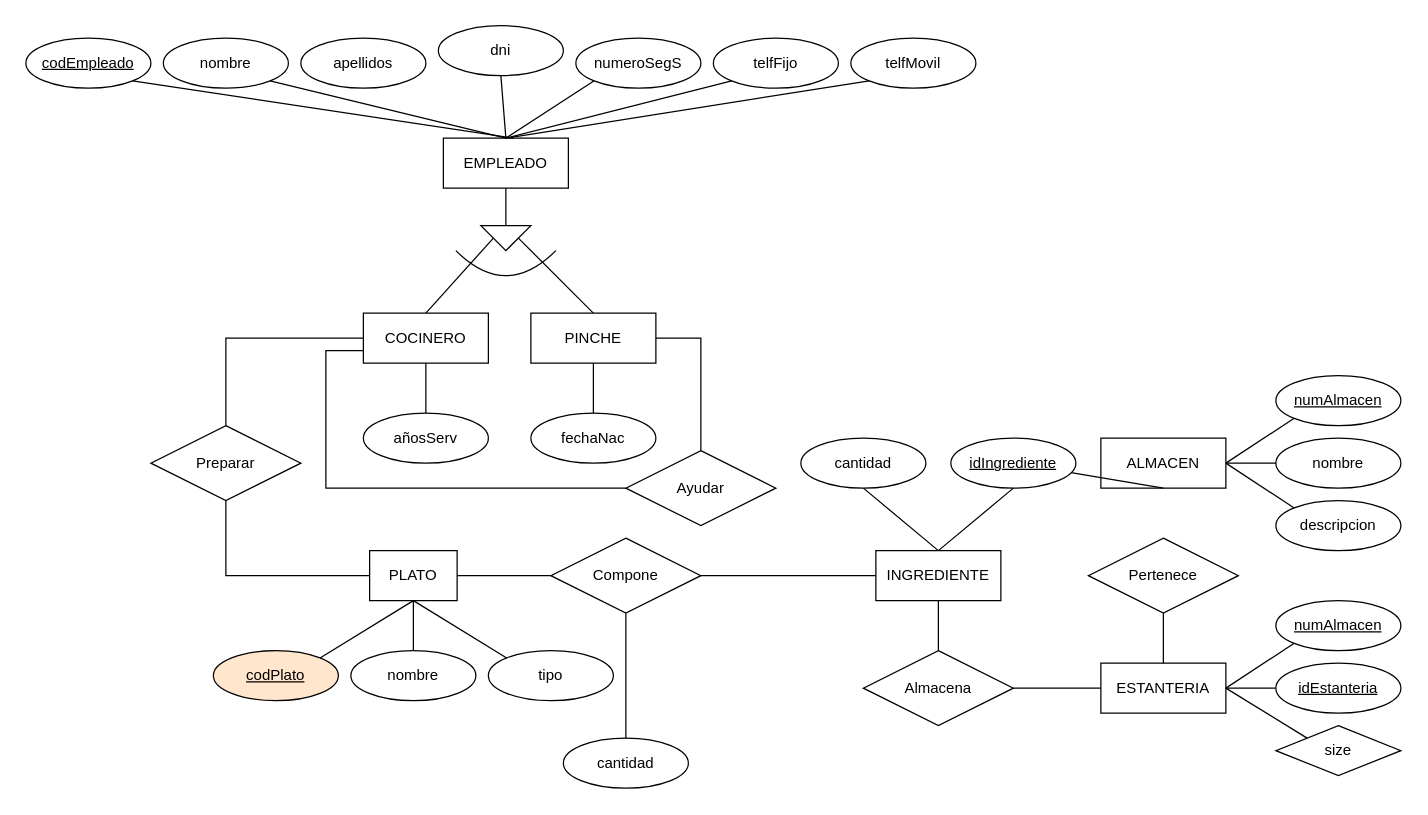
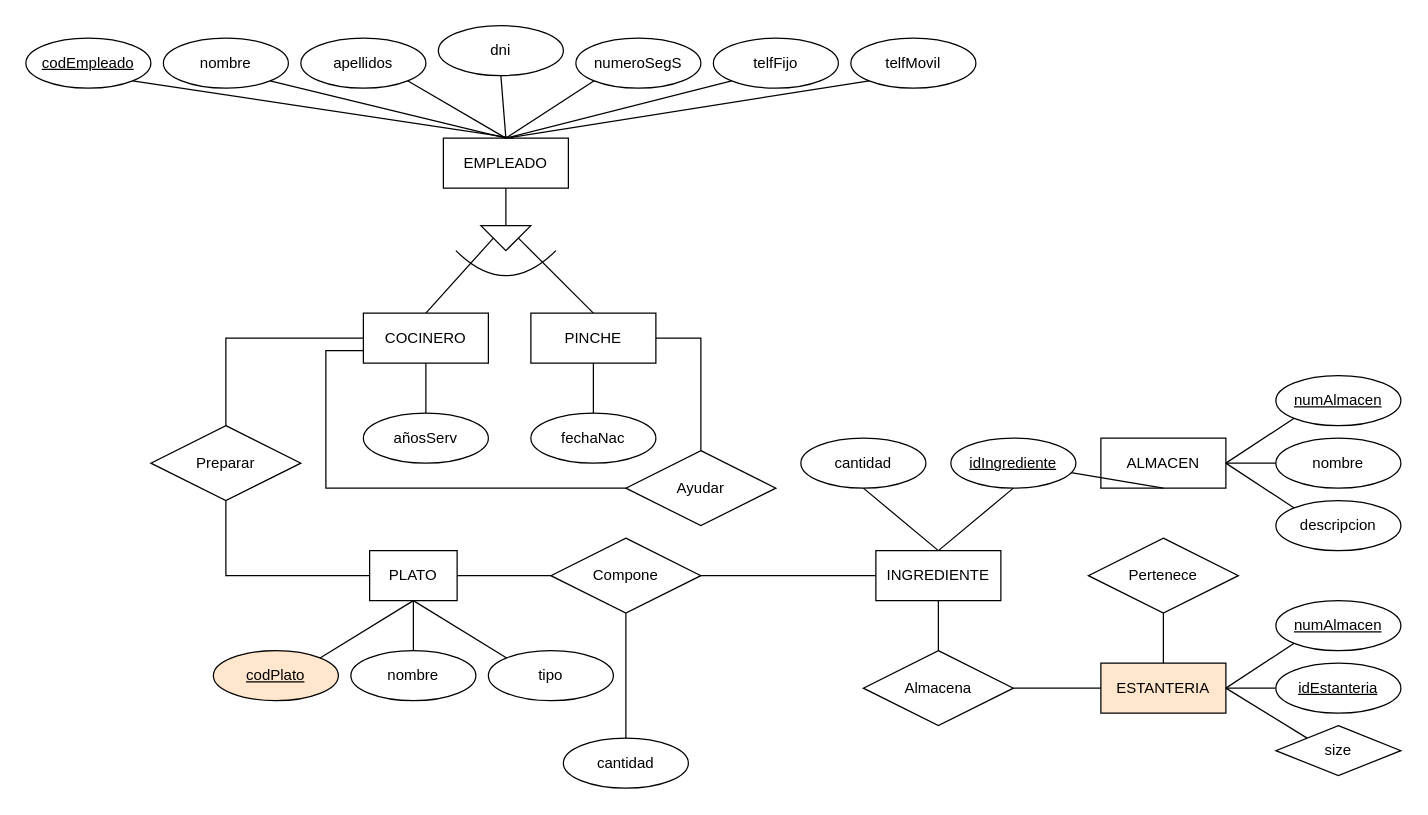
  <mxCell id="0" />
  <mxCell id="1" parent="0" />
  <mxCell id="2" value="EMPLEADO" style="whiteSpace=wrap;html=1;align=center;" parent="1" vertex="1"><mxGeometry x="354" y="110" width="100" height="40" as="geometry" /></mxCell>
  <mxCell id="3" value="nombre" style="ellipse;whiteSpace=wrap;html=1;align=center;" parent="1" vertex="1"><mxGeometry x="130" y="30" width="100" height="40" as="geometry" /></mxCell>
  <mxCell id="4" value="apellidos" style="ellipse;whiteSpace=wrap;html=1;align=center;" parent="1" vertex="1"><mxGeometry x="240" y="30" width="100" height="40" as="geometry" /></mxCell>
  <mxCell id="5" value="dni" style="ellipse;whiteSpace=wrap;html=1;align=center;" parent="1" vertex="1"><mxGeometry x="350" y="20" width="100" height="40" as="geometry" /></mxCell>
  <mxCell id="6" value="numeroSegS" style="ellipse;whiteSpace=wrap;html=1;align=center;" parent="1" vertex="1"><mxGeometry x="460" y="30" width="100" height="40" as="geometry" /></mxCell>
  <mxCell id="7" value="telfFijo" style="ellipse;whiteSpace=wrap;html=1;align=center;" parent="1" vertex="1"><mxGeometry x="570" y="30" width="100" height="40" as="geometry" /></mxCell>
  <mxCell id="8" value="telfMovil" style="ellipse;whiteSpace=wrap;html=1;align=center;" parent="1" vertex="1"><mxGeometry x="680" y="30" width="100" height="40" as="geometry" /></mxCell>
  <mxCell id="9" value="" style="endArrow=none;html=1;rounded=0;entryX=0.5;entryY=0;entryDx=0;entryDy=0;exitX=0.5;exitY=1;exitDx=0;exitDy=0;" parent="1" source="5" target="2" edge="1"><mxGeometry width="50" height="50" relative="1" as="geometry"><mxPoint x="380" y="330" as="sourcePoint" /><mxPoint x="430" y="280" as="targetPoint" /></mxGeometry></mxCell>
  <mxCell id="10" value="" style="endArrow=none;html=1;rounded=0;entryX=0.5;entryY=0;entryDx=0;entryDy=0;exitX=0;exitY=1;exitDx=0;exitDy=0;" parent="1" source="6" target="2" edge="1"><mxGeometry width="50" height="50" relative="1" as="geometry"><mxPoint x="380" y="330" as="sourcePoint" /><mxPoint x="430" y="280" as="targetPoint" /></mxGeometry></mxCell>
  <mxCell id="11" value="" style="endArrow=none;html=1;rounded=0;entryX=0.5;entryY=0;entryDx=0;entryDy=0;exitX=0;exitY=1;exitDx=0;exitDy=0;" parent="1" source="7" target="2" edge="1"><mxGeometry width="50" height="50" relative="1" as="geometry"><mxPoint x="470" y="80" as="sourcePoint" /><mxPoint x="414" y="120" as="targetPoint" /></mxGeometry></mxCell>
  <mxCell id="12" value="" style="endArrow=none;html=1;rounded=0;entryX=0.5;entryY=0;entryDx=0;entryDy=0;exitX=0;exitY=1;exitDx=0;exitDy=0;" parent="1" source="8" target="2" edge="1"><mxGeometry width="50" height="50" relative="1" as="geometry"><mxPoint x="480" y="90" as="sourcePoint" /><mxPoint x="424" y="130" as="targetPoint" /></mxGeometry></mxCell>
+ <mxCell id="13" value="" style="endArrow=none;html=1;rounded=0;entryX=0.5;entryY=0;entryDx=0;entryDy=0;exitX=1;exitY=1;exitDx=0;exitDy=0;" parent="1" source="4" target="2" edge="1"><mxGeometry width="50" height="50" relative="1" as="geometry"><mxPoint x="490" y="100" as="sourcePoint" /><mxPoint x="434" y="140" as="targetPoint" /></mxGeometry></mxCell>
  <mxCell id="14" value="" style="endArrow=none;html=1;rounded=0;entryX=0.5;entryY=0;entryDx=0;entryDy=0;exitX=1;exitY=1;exitDx=0;exitDy=0;" parent="1" source="3" target="2" edge="1"><mxGeometry width="50" height="50" relative="1" as="geometry"><mxPoint x="500" y="110" as="sourcePoint" /><mxPoint x="444" y="150" as="targetPoint" /></mxGeometry></mxCell>
  <mxCell id="15" value="" style="triangle;whiteSpace=wrap;html=1;rotation=90;" vertex="1" parent="1"><mxGeometry x="394" y="170" width="20" height="40" as="geometry" /></mxCell>
  <mxCell id="16" value="" style="endArrow=none;html=1;rounded=0;exitX=0;exitY=0.5;exitDx=0;exitDy=0;entryX=0.5;entryY=1;entryDx=0;entryDy=0;" edge="1" source="15" target="2" parent="1"><mxGeometry width="50" height="50" relative="1" as="geometry"><mxPoint x="397" y="210" as="sourcePoint" /><mxPoint x="404" y="170" as="targetPoint" /></mxGeometry></mxCell>
  <mxCell id="17" value="" style="endArrow=none;html=1;rounded=0;entryX=0.5;entryY=0;entryDx=0;entryDy=0;exitX=0.5;exitY=0;exitDx=0;exitDy=0;" edge="1" target="15" parent="1" source="20"><mxGeometry width="50" height="50" relative="1" as="geometry"><mxPoint x="404" y="240" as="sourcePoint" /><mxPoint x="447" y="160" as="targetPoint" /></mxGeometry></mxCell>
  <mxCell id="18" value="" style="curved=1;endArrow=none;html=1;rounded=0;endFill=0;" edge="1" parent="1"><mxGeometry width="50" height="50" relative="1" as="geometry"><mxPoint x="364" y="200" as="sourcePoint" /><mxPoint x="444" y="200" as="targetPoint" /><Array as="points"><mxPoint x="404" y="240" /></Array></mxGeometry></mxCell>
  <mxCell id="19" value="" style="endArrow=none;html=1;rounded=0;entryX=0.5;entryY=1;entryDx=0;entryDy=0;exitX=0.5;exitY=0;exitDx=0;exitDy=0;" edge="1" parent="1" source="21" target="15"><mxGeometry width="50" height="50" relative="1" as="geometry"><mxPoint x="340" y="240" as="sourcePoint" /><mxPoint x="424" y="200" as="targetPoint" /></mxGeometry></mxCell>
  <mxCell id="20" value="PINCHE" style="whiteSpace=wrap;html=1;align=center;" vertex="1" parent="1"><mxGeometry x="424" y="250" width="100" height="40" as="geometry" /></mxCell>
  <mxCell id="21" value="COCINERO" style="whiteSpace=wrap;html=1;align=center;" vertex="1" parent="1"><mxGeometry x="290" y="250" width="100" height="40" as="geometry" /></mxCell>
  <mxCell id="22" value="fechaNac" style="ellipse;whiteSpace=wrap;html=1;align=center;" vertex="1" parent="1"><mxGeometry x="424" y="330" width="100" height="40" as="geometry" /></mxCell>
  <mxCell id="23" value="" style="endArrow=none;html=1;rounded=0;exitX=0.5;exitY=0;exitDx=0;exitDy=0;entryX=0.5;entryY=1;entryDx=0;entryDy=0;" edge="1" parent="1" source="22" target="20"><mxGeometry width="50" height="50" relative="1" as="geometry"><mxPoint x="480" y="260" as="sourcePoint" /><mxPoint x="530" y="210" as="targetPoint" /></mxGeometry></mxCell>
  <mxCell id="24" value="añosServ" style="ellipse;whiteSpace=wrap;html=1;align=center;" vertex="1" parent="1"><mxGeometry x="290" y="330" width="100" height="40" as="geometry" /></mxCell>
  <mxCell id="25" value="" style="endArrow=none;html=1;rounded=0;exitX=0.5;exitY=0;exitDx=0;exitDy=0;entryX=0.5;entryY=1;entryDx=0;entryDy=0;" edge="1" parent="1" source="24" target="21"><mxGeometry width="50" height="50" relative="1" as="geometry"><mxPoint x="390" y="320" as="sourcePoint" /><mxPoint x="440" y="270" as="targetPoint" /></mxGeometry></mxCell>
  <mxCell id="26" value="PLATO" style="whiteSpace=wrap;html=1;align=center;" vertex="1" parent="1"><mxGeometry x="295" y="440" width="70" height="40" as="geometry" /></mxCell>
  <mxCell id="27" value="nombre" style="ellipse;whiteSpace=wrap;html=1;align=center;" vertex="1" parent="1"><mxGeometry x="280" y="520" width="100" height="40" as="geometry" /></mxCell>
  <mxCell id="28" value="" style="endArrow=none;html=1;rounded=0;entryX=0.5;entryY=0;entryDx=0;entryDy=0;exitX=0.5;exitY=1;exitDx=0;exitDy=0;" edge="1" parent="1" source="26" target="27"><mxGeometry width="50" height="50" relative="1" as="geometry"><mxPoint x="160" y="530" as="sourcePoint" /><mxPoint x="210" y="480" as="targetPoint" /></mxGeometry></mxCell>
  <mxCell id="29" value="tipo" style="ellipse;whiteSpace=wrap;html=1;align=center;" vertex="1" parent="1"><mxGeometry x="390" y="520" width="100" height="40" as="geometry" /></mxCell>
  <mxCell id="30" value="" style="endArrow=none;html=1;rounded=0;entryX=0.5;entryY=1;entryDx=0;entryDy=0;exitX=0;exitY=0;exitDx=0;exitDy=0;" edge="1" parent="1" source="29" target="26"><mxGeometry width="50" height="50" relative="1" as="geometry"><mxPoint x="320" y="550" as="sourcePoint" /><mxPoint x="370" y="500" as="targetPoint" /></mxGeometry></mxCell>
  <mxCell id="31" value="INGREDIENTE" style="whiteSpace=wrap;html=1;align=center;shadow=0;" vertex="1" parent="1"><mxGeometry x="700" y="440" width="100" height="40" as="geometry" /></mxCell>
  <mxCell id="32" value="Compone" style="shape=rhombus;perimeter=rhombusPerimeter;whiteSpace=wrap;html=1;align=center;" vertex="1" parent="1"><mxGeometry x="440" y="430" width="120" height="60" as="geometry" /></mxCell>
  <mxCell id="33" value="cantidad" style="ellipse;whiteSpace=wrap;html=1;align=center;" vertex="1" parent="1"><mxGeometry x="450" y="590" width="100" height="40" as="geometry" /></mxCell>
  <mxCell id="34" value="" style="endArrow=none;html=1;rounded=0;entryX=0.5;entryY=1;entryDx=0;entryDy=0;exitX=0.5;exitY=0;exitDx=0;exitDy=0;" edge="1" parent="1" source="33" target="32"><mxGeometry width="50" height="50" relative="1" as="geometry"><mxPoint x="440" y="550" as="sourcePoint" /><mxPoint x="490" y="500" as="targetPoint" /></mxGeometry></mxCell>
  <mxCell id="35" value="" style="endArrow=none;html=1;rounded=0;entryX=0;entryY=0.5;entryDx=0;entryDy=0;exitX=1;exitY=0.5;exitDx=0;exitDy=0;" edge="1" parent="1" source="26" target="32"><mxGeometry width="50" height="50" relative="1" as="geometry"><mxPoint x="380" y="290" as="sourcePoint" /><mxPoint x="430" y="240" as="targetPoint" /></mxGeometry></mxCell>
  <mxCell id="36" value="" style="endArrow=none;html=1;rounded=0;entryX=1;entryY=0.5;entryDx=0;entryDy=0;exitX=0;exitY=0.5;exitDx=0;exitDy=0;" edge="1" parent="1" source="31" target="32"><mxGeometry width="50" height="50" relative="1" as="geometry"><mxPoint x="440" y="550" as="sourcePoint" /><mxPoint x="490" y="500" as="targetPoint" /></mxGeometry></mxCell>
- <mxCell id="37" value="ESTANTERIA" style="whiteSpace=wrap;html=1;align=center;" vertex="1" parent="1"><mxGeometry x="880" y="530" width="100" height="40" as="geometry" /></mxCell>
+ <mxCell id="37" value="ESTANTERIA" style="whiteSpace=wrap;html=1;align=center;fillColor=#ffe6cc;" vertex="1" parent="1"><mxGeometry x="880" y="530" width="100" height="40" as="geometry" /></mxCell>
  <mxCell id="38" value="ALMACEN" style="whiteSpace=wrap;html=1;align=center;" vertex="1" parent="1"><mxGeometry x="880" y="350" width="100" height="40" as="geometry" /></mxCell>
  <mxCell id="39" value="Almacena" style="shape=rhombus;perimeter=rhombusPerimeter;whiteSpace=wrap;html=1;align=center;" vertex="1" parent="1"><mxGeometry x="690" y="520" width="120" height="60" as="geometry" /></mxCell>
  <mxCell id="40" value="Pertenece" style="shape=rhombus;perimeter=rhombusPerimeter;whiteSpace=wrap;html=1;align=center;" vertex="1" parent="1"><mxGeometry x="870" y="430" width="120" height="60" as="geometry" /></mxCell>
  <mxCell id="41" value="&lt;u&gt;codPlato&lt;/u&gt;" style="ellipse;whiteSpace=wrap;html=1;align=center;fillColor=#ffe6cc;" vertex="1" parent="1"><mxGeometry x="170" y="520" width="100" height="40" as="geometry" /></mxCell>
  <mxCell id="42" value="" style="endArrow=none;html=1;rounded=0;entryX=0.5;entryY=1;entryDx=0;entryDy=0;exitX=1;exitY=0;exitDx=0;exitDy=0;" edge="1" parent="1" source="41" target="26"><mxGeometry width="50" height="50" relative="1" as="geometry"><mxPoint x="415" y="536" as="sourcePoint" /><mxPoint x="340" y="490" as="targetPoint" /></mxGeometry></mxCell>
  <mxCell id="43" value="&lt;u&gt;codEmpleado&lt;/u&gt;" style="ellipse;whiteSpace=wrap;html=1;align=center;" vertex="1" parent="1"><mxGeometry x="20" y="30" width="100" height="40" as="geometry" /></mxCell>
  <mxCell id="44" value="" style="endArrow=none;html=1;rounded=0;exitX=1;exitY=1;exitDx=0;exitDy=0;" edge="1" parent="1" source="43"><mxGeometry width="50" height="50" relative="1" as="geometry"><mxPoint x="225" y="74" as="sourcePoint" /><mxPoint x="410" y="110" as="targetPoint" /></mxGeometry></mxCell>
  <mxCell id="45" value="" style="endArrow=none;html=1;rounded=0;exitX=0.5;exitY=0;exitDx=0;exitDy=0;entryX=0.5;entryY=1;entryDx=0;entryDy=0;" edge="1" parent="1" source="39" target="31"><mxGeometry width="50" height="50" relative="1" as="geometry"><mxPoint x="650" y="520" as="sourcePoint" /><mxPoint x="700" y="470" as="targetPoint" /></mxGeometry></mxCell>
  <mxCell id="46" value="" style="endArrow=none;html=1;rounded=0;exitX=0.5;exitY=0;exitDx=0;exitDy=0;entryX=0.5;entryY=1;entryDx=0;entryDy=0;" edge="1" parent="1" source="37" target="40"><mxGeometry width="50" height="50" relative="1" as="geometry"><mxPoint x="780" y="530" as="sourcePoint" /><mxPoint x="950" y="500" as="targetPoint" /></mxGeometry></mxCell>
  <mxCell id="47" value="" style="endArrow=none;html=1;rounded=0;exitX=0.5;exitY=1;exitDx=0;exitDy=0;" edge="1" parent="1" source="38" target="68"><mxGeometry width="50" height="50" relative="1" as="geometry"><mxPoint x="965" y="500" as="sourcePoint" /><mxPoint x="965" y="450" as="targetPoint" /></mxGeometry></mxCell>
  <mxCell id="48" value="" style="endArrow=none;html=1;rounded=0;exitX=0;exitY=0.5;exitDx=0;exitDy=0;entryX=1;entryY=0.5;entryDx=0;entryDy=0;" edge="1" parent="1" source="37" target="39"><mxGeometry width="50" height="50" relative="1" as="geometry"><mxPoint x="840" y="380" as="sourcePoint" /><mxPoint x="840" y="430" as="targetPoint" /></mxGeometry></mxCell>
  <mxCell id="49" value="nombre" style="ellipse;whiteSpace=wrap;html=1;align=center;" vertex="1" parent="1"><mxGeometry x="1020" y="350" width="100" height="40" as="geometry" /></mxCell>
  <mxCell id="50" value="" style="endArrow=none;html=1;rounded=0;entryX=0;entryY=0.5;entryDx=0;entryDy=0;exitX=1;exitY=0.5;exitDx=0;exitDy=0;" edge="1" parent="1" source="38" target="49"><mxGeometry width="50" height="50" relative="1" as="geometry"><mxPoint x="910" y="500" as="sourcePoint" /><mxPoint x="960" y="450" as="targetPoint" /></mxGeometry></mxCell>
  <mxCell id="51" value="&lt;u&gt;numAlmacen&lt;/u&gt;" style="ellipse;whiteSpace=wrap;html=1;align=center;" vertex="1" parent="1"><mxGeometry x="1020" y="300" width="100" height="40" as="geometry" /></mxCell>
  <mxCell id="52" value="descripcion" style="ellipse;whiteSpace=wrap;html=1;align=center;" vertex="1" parent="1"><mxGeometry x="1020" y="400" width="100" height="40" as="geometry" /></mxCell>
  <mxCell id="53" value="" style="endArrow=none;html=1;rounded=0;entryX=1;entryY=0.5;entryDx=0;entryDy=0;exitX=0;exitY=0;exitDx=0;exitDy=0;" edge="1" parent="1" source="52" target="38"><mxGeometry width="50" height="50" relative="1" as="geometry"><mxPoint x="910" y="500" as="sourcePoint" /><mxPoint x="960" y="450" as="targetPoint" /></mxGeometry></mxCell>
  <mxCell id="54" value="" style="endArrow=none;html=1;rounded=0;entryX=1;entryY=0.5;entryDx=0;entryDy=0;exitX=0;exitY=1;exitDx=0;exitDy=0;" edge="1" parent="1" source="51" target="38"><mxGeometry width="50" height="50" relative="1" as="geometry"><mxPoint x="1045" y="406" as="sourcePoint" /><mxPoint x="990" y="370" as="targetPoint" /></mxGeometry></mxCell>
  <mxCell id="55" value="&lt;u&gt;idEstanteria&lt;/u&gt;" style="ellipse;whiteSpace=wrap;html=1;align=center;" vertex="1" parent="1"><mxGeometry x="1020" y="530" width="100" height="40" as="geometry" /></mxCell>
  <mxCell id="56" value="size" style="rhombus;whiteSpace=wrap;html=1;align=center;" vertex="1" parent="1"><mxGeometry x="1020" y="580" width="100" height="40" as="geometry" /></mxCell>
  <mxCell id="57" value="&lt;u&gt;numAlmacen&lt;/u&gt;" style="ellipse;whiteSpace=wrap;html=1;align=center;" vertex="1" parent="1"><mxGeometry x="1020" y="480" width="100" height="40" as="geometry" /></mxCell>
  <mxCell id="58" value="" style="endArrow=none;html=1;rounded=0;entryX=0;entryY=1;entryDx=0;entryDy=0;exitX=1;exitY=0.5;exitDx=0;exitDy=0;" edge="1" parent="1" source="37" target="57"><mxGeometry width="50" height="50" relative="1" as="geometry"><mxPoint x="910" y="490" as="sourcePoint" /><mxPoint x="960" y="440" as="targetPoint" /></mxGeometry></mxCell>
  <mxCell id="59" value="" style="endArrow=none;html=1;rounded=0;entryX=0;entryY=0;entryDx=0;entryDy=0;exitX=1;exitY=0.5;exitDx=0;exitDy=0;" edge="1" parent="1" source="37" target="56"><mxGeometry width="50" height="50" relative="1" as="geometry"><mxPoint x="910" y="490" as="sourcePoint" /><mxPoint x="960" y="440" as="targetPoint" /></mxGeometry></mxCell>
  <mxCell id="60" value="" style="endArrow=none;html=1;rounded=0;entryX=0;entryY=0.5;entryDx=0;entryDy=0;exitX=1;exitY=0.5;exitDx=0;exitDy=0;" edge="1" parent="1" source="37" target="55"><mxGeometry width="50" height="50" relative="1" as="geometry"><mxPoint x="910" y="490" as="sourcePoint" /><mxPoint x="960" y="440" as="targetPoint" /></mxGeometry></mxCell>
  <mxCell id="61" value="Preparar" style="shape=rhombus;perimeter=rhombusPerimeter;whiteSpace=wrap;html=1;align=center;" vertex="1" parent="1"><mxGeometry x="120" y="340" width="120" height="60" as="geometry" /></mxCell>
  <mxCell id="62" value="" style="endArrow=none;html=1;rounded=0;exitX=0.5;exitY=0;exitDx=0;exitDy=0;entryX=0;entryY=0.5;entryDx=0;entryDy=0;edgeStyle=orthogonalEdgeStyle;verticalAlign=bottom;" edge="1" parent="1" source="61" target="21"><mxGeometry relative="1" as="geometry"><mxPoint x="280" y="330" as="sourcePoint" /><mxPoint x="534" y="580" as="targetPoint" /></mxGeometry></mxCell>
  <mxCell id="63" value="" style="endArrow=none;html=1;rounded=0;exitX=0.5;exitY=1;exitDx=0;exitDy=0;entryX=0;entryY=0.5;entryDx=0;entryDy=0;edgeStyle=orthogonalEdgeStyle;verticalAlign=bottom;" edge="1" parent="1" source="61" target="26"><mxGeometry relative="1" as="geometry"><mxPoint x="280" y="330" as="sourcePoint" /><mxPoint x="534" y="580" as="targetPoint" /></mxGeometry></mxCell>
  <mxCell id="64" value="Ayudar" style="shape=rhombus;perimeter=rhombusPerimeter;whiteSpace=wrap;html=1;align=center;" vertex="1" parent="1"><mxGeometry x="500" y="360" width="120" height="60" as="geometry" /></mxCell>
  <mxCell id="65" value="" style="endArrow=none;html=1;rounded=0;exitX=0;exitY=0.75;exitDx=0;exitDy=0;entryX=0;entryY=0.5;entryDx=0;entryDy=0;edgeStyle=orthogonalEdgeStyle;verticalAlign=bottom;" edge="1" parent="1" source="21" target="64"><mxGeometry relative="1" as="geometry"><mxPoint x="250" y="230" as="sourcePoint" /><mxPoint x="504" y="480" as="targetPoint" /><Array as="points"><mxPoint x="260" y="280" /><mxPoint x="260" y="390" /></Array></mxGeometry></mxCell>
  <mxCell id="66" value="" style="endArrow=none;html=1;rounded=0;exitX=1;exitY=0.5;exitDx=0;exitDy=0;entryX=0.5;entryY=0;entryDx=0;entryDy=0;edgeStyle=orthogonalEdgeStyle;verticalAlign=bottom;" edge="1" parent="1" source="20" target="64"><mxGeometry relative="1" as="geometry"><mxPoint x="390" y="210" as="sourcePoint" /><mxPoint x="644" y="460" as="targetPoint" /></mxGeometry></mxCell>
  <mxCell id="67" value="cantidad" style="ellipse;whiteSpace=wrap;html=1;align=center;" vertex="1" parent="1"><mxGeometry x="640" y="350" width="100" height="40" as="geometry" /></mxCell>
  <mxCell id="68" value="&lt;u&gt;idIngrediente&lt;/u&gt;" style="ellipse;whiteSpace=wrap;html=1;align=center;" vertex="1" parent="1"><mxGeometry x="760" y="350" width="100" height="40" as="geometry" /></mxCell>
  <mxCell id="69" value="" style="endArrow=none;html=1;rounded=0;entryX=0.5;entryY=0;entryDx=0;entryDy=0;exitX=0.5;exitY=1;exitDx=0;exitDy=0;" edge="1" parent="1" source="67" target="31"><mxGeometry width="50" height="50" relative="1" as="geometry"><mxPoint x="550" y="360" as="sourcePoint" /><mxPoint x="600" y="310" as="targetPoint" /></mxGeometry></mxCell>
  <mxCell id="70" value="" style="endArrow=none;html=1;rounded=0;entryX=0.5;entryY=0;entryDx=0;entryDy=0;exitX=0.5;exitY=1;exitDx=0;exitDy=0;" edge="1" parent="1" source="68" target="31"><mxGeometry width="50" height="50" relative="1" as="geometry"><mxPoint x="580" y="380" as="sourcePoint" /><mxPoint x="630" y="330" as="targetPoint" /></mxGeometry></mxCell>
